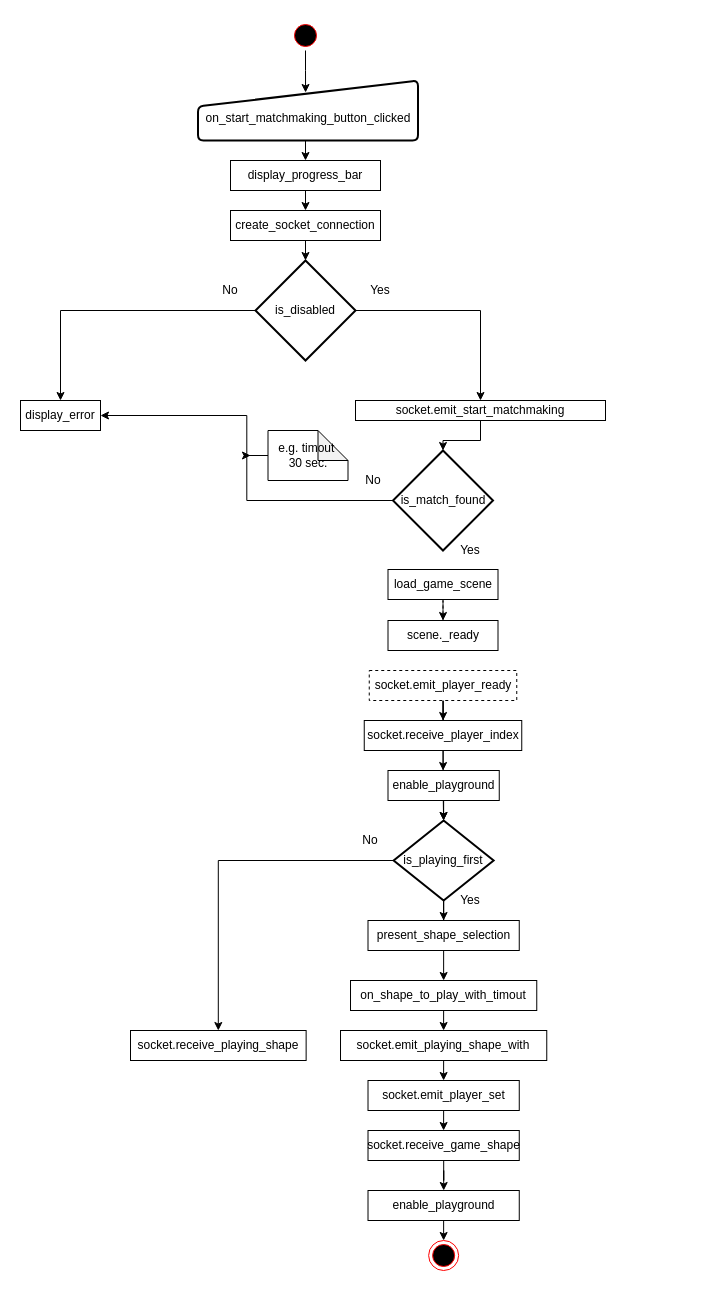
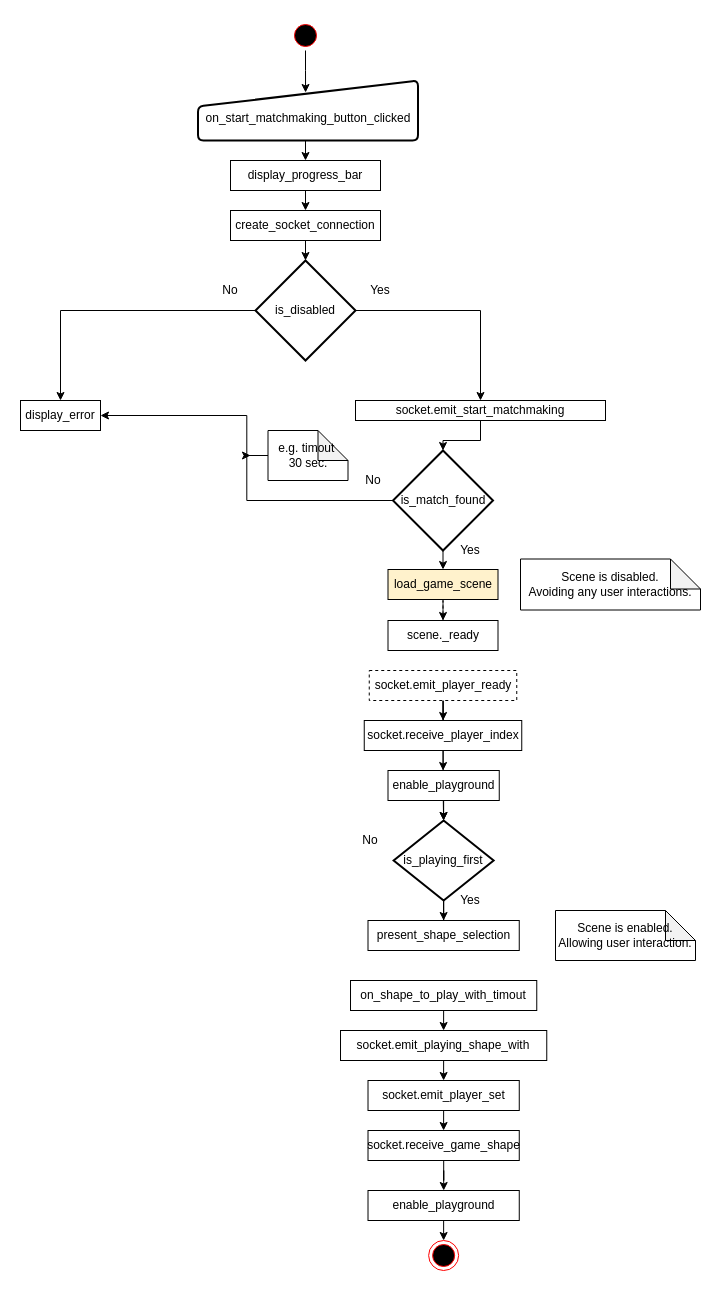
  <mxCell id="0" />
  <mxCell id="1" parent="0" />
  <mxCell id="2" style="edgeStyle=orthogonalEdgeStyle;rounded=0;orthogonalLoop=1;jettySize=auto;html=1;exitX=0.5;exitY=1;exitDx=0;exitDy=0;entryX=0.489;entryY=0.2;entryDx=0;entryDy=0;entryPerimeter=0;" edge="1" parent="1" source="3" target="10"><mxGeometry relative="1" as="geometry" /></mxCell>
  <mxCell id="3" value="" style="ellipse;html=1;shape=startState;fillColor=#000000;strokeColor=#ff0000;" vertex="1" parent="1"><mxGeometry x="290" y="20" width="30" height="30" as="geometry" /></mxCell>
  <mxCell id="4" value="" style="ellipse;html=1;shape=endState;fillColor=#000000;strokeColor=#ff0000;" vertex="1" parent="1"><mxGeometry x="428.14" y="1240" width="30" height="30" as="geometry" /></mxCell>
  <mxCell id="5" style="edgeStyle=orthogonalEdgeStyle;rounded=0;orthogonalLoop=1;jettySize=auto;html=1;exitX=0.5;exitY=1;exitDx=0;exitDy=0;entryX=0.5;entryY=0;entryDx=0;entryDy=0;" edge="1" parent="1"><mxGeometry relative="1" as="geometry"><mxPoint x="305" y="140" as="sourcePoint" /><mxPoint x="305" y="160" as="targetPoint" /></mxGeometry></mxCell>
  <mxCell id="6" style="edgeStyle=orthogonalEdgeStyle;rounded=0;orthogonalLoop=1;jettySize=auto;html=1;exitX=0.5;exitY=1;exitDx=0;exitDy=0;entryX=0.5;entryY=0;entryDx=0;entryDy=0;" edge="1" parent="1"><mxGeometry relative="1" as="geometry"><mxPoint x="305" y="190" as="sourcePoint" /><mxPoint x="305" y="210" as="targetPoint" /></mxGeometry></mxCell>
  <mxCell id="7" style="edgeStyle=orthogonalEdgeStyle;rounded=0;orthogonalLoop=1;jettySize=auto;html=1;exitX=0;exitY=0.5;exitDx=0;exitDy=0;exitPerimeter=0;" edge="1" parent="1" source="9" target="14"><mxGeometry relative="1" as="geometry" /></mxCell>
  <mxCell id="8" style="edgeStyle=orthogonalEdgeStyle;rounded=0;orthogonalLoop=1;jettySize=auto;html=1;exitX=1;exitY=0.5;exitDx=0;exitDy=0;exitPerimeter=0;entryX=0.5;entryY=0;entryDx=0;entryDy=0;" edge="1" parent="1" source="9" target="17"><mxGeometry relative="1" as="geometry" /></mxCell>
  <mxCell id="9" value="is_disabled" style="strokeWidth=2;html=1;shape=mxgraph.flowchart.decision;whiteSpace=wrap;" vertex="1" parent="1"><mxGeometry x="255" y="260" width="100" height="100" as="geometry" /></mxCell>
  <mxCell id="10" value="&lt;span style=&quot;white-space: normal&quot;&gt;&lt;br&gt;on_start_matchmaking_button_clicked&lt;/span&gt;" style="html=1;strokeWidth=2;shape=manualInput;whiteSpace=wrap;rounded=1;size=26;arcSize=11;" vertex="1" parent="1"><mxGeometry x="197.5" y="80" width="220" height="60" as="geometry" /></mxCell>
  <mxCell id="11" style="edgeStyle=orthogonalEdgeStyle;rounded=0;orthogonalLoop=1;jettySize=auto;html=1;exitX=0.5;exitY=1;exitDx=0;exitDy=0;entryX=0.5;entryY=0;entryDx=0;entryDy=0;entryPerimeter=0;" edge="1" parent="1" source="12" target="9"><mxGeometry relative="1" as="geometry" /></mxCell>
  <mxCell id="12" value="&lt;span style=&quot;white-space: normal&quot;&gt;create_socket_connection&lt;br&gt;&lt;/span&gt;" style="rounded=0;whiteSpace=wrap;html=1;" vertex="1" parent="1"><mxGeometry x="230" y="210" width="150" height="30" as="geometry" /></mxCell>
  <mxCell id="13" value="display_progress_bar&lt;span style=&quot;white-space: normal&quot;&gt;&lt;br&gt;&lt;/span&gt;" style="rounded=0;whiteSpace=wrap;html=1;" vertex="1" parent="1"><mxGeometry x="230" y="160" width="150" height="30" as="geometry" /></mxCell>
  <mxCell id="14" value="display_error" style="rounded=0;whiteSpace=wrap;html=1;" vertex="1" parent="1"><mxGeometry x="20" y="400" width="80" height="30" as="geometry" /></mxCell>
  <mxCell id="15" value="No" style="text;html=1;strokeColor=none;fillColor=none;align=center;verticalAlign=middle;whiteSpace=wrap;rounded=0;" vertex="1" parent="1"><mxGeometry x="210" y="280" width="40" height="20" as="geometry" /></mxCell>
  <mxCell id="16" style="edgeStyle=orthogonalEdgeStyle;rounded=0;orthogonalLoop=1;jettySize=auto;html=1;exitX=0.5;exitY=1;exitDx=0;exitDy=0;entryX=0.5;entryY=0;entryDx=0;entryDy=0;entryPerimeter=0;" edge="1" parent="1" source="17" target="21"><mxGeometry relative="1" as="geometry" /></mxCell>
  <mxCell id="17" value="&lt;span style=&quot;white-space: normal&quot;&gt;socket.emit_start_matchmaking&lt;br&gt;&lt;/span&gt;" style="rounded=0;whiteSpace=wrap;html=1;" vertex="1" parent="1"><mxGeometry x="355" y="400" width="250" height="20" as="geometry" /></mxCell>
  <mxCell id="18" value="Yes" style="text;html=1;strokeColor=none;fillColor=none;align=center;verticalAlign=middle;whiteSpace=wrap;rounded=0;" vertex="1" parent="1"><mxGeometry x="360" y="280" width="40" height="20" as="geometry" /></mxCell>
  <mxCell id="19" style="edgeStyle=orthogonalEdgeStyle;rounded=0;orthogonalLoop=1;jettySize=auto;html=1;exitX=0;exitY=0.5;exitDx=0;exitDy=0;exitPerimeter=0;entryX=1;entryY=0.5;entryDx=0;entryDy=0;" edge="1" parent="1" source="21" target="14"><mxGeometry relative="1" as="geometry" /></mxCell>
+ <mxCell id="20" style="edgeStyle=orthogonalEdgeStyle;rounded=0;orthogonalLoop=1;jettySize=auto;html=1;exitX=0.5;exitY=1;exitDx=0;exitDy=0;exitPerimeter=0;entryX=0.5;entryY=0;entryDx=0;entryDy=0;" edge="1" parent="1" source="21" target="26"><mxGeometry relative="1" as="geometry" /></mxCell>
  <mxCell id="21" value="is_match_found" style="strokeWidth=2;html=1;shape=mxgraph.flowchart.decision;whiteSpace=wrap;" vertex="1" parent="1"><mxGeometry x="392.5" y="450" width="100" height="100" as="geometry" /></mxCell>
  <mxCell id="22" value="No" style="text;html=1;strokeColor=none;fillColor=none;align=center;verticalAlign=middle;whiteSpace=wrap;rounded=0;" vertex="1" parent="1"><mxGeometry x="352.5" y="470" width="40" height="20" as="geometry" /></mxCell>
  <mxCell id="23" style="edgeStyle=orthogonalEdgeStyle;rounded=0;orthogonalLoop=1;jettySize=auto;html=1;" edge="1" parent="1" source="24"><mxGeometry relative="1" as="geometry"><mxPoint x="250" y="455" as="targetPoint" /></mxGeometry></mxCell>
  <mxCell id="24" value="e.g. timout&amp;nbsp;&lt;br&gt;30 sec." style="shape=note;whiteSpace=wrap;html=1;backgroundOutline=1;darkOpacity=0.05;" vertex="1" parent="1"><mxGeometry x="267.5" y="430" width="80" height="50" as="geometry" /></mxCell>
  <mxCell id="25" value="" style="edgeStyle=orthogonalEdgeStyle;rounded=0;orthogonalLoop=1;jettySize=auto;html=1;dashed=1;" edge="1" parent="1" source="26" target="27"><mxGeometry relative="1" as="geometry" /></mxCell>
- <mxCell id="26" value="&lt;span style=&quot;white-space: normal&quot;&gt;load_game_scene&lt;br&gt;&lt;/span&gt;" style="rounded=0;whiteSpace=wrap;html=1;" vertex="1" parent="1"><mxGeometry x="387.5" y="569" width="110" height="30" as="geometry" /></mxCell>
+ <mxCell id="26" value="&lt;span style=&quot;white-space: normal&quot;&gt;load_game_scene&lt;br&gt;&lt;/span&gt;" style="rounded=0;whiteSpace=wrap;html=1;fillColor=#fff2cc;" vertex="1" parent="1"><mxGeometry x="387.5" y="569" width="110" height="30" as="geometry" /></mxCell>
  <mxCell id="27" value="&lt;span style=&quot;white-space: normal&quot;&gt;scene._ready&lt;br&gt;&lt;/span&gt;" style="rounded=0;whiteSpace=wrap;html=1;" vertex="1" parent="1"><mxGeometry x="387.5" y="620" width="110" height="30" as="geometry" /></mxCell>
  <mxCell id="28" value="" style="edgeStyle=orthogonalEdgeStyle;rounded=0;orthogonalLoop=1;jettySize=auto;html=1;" edge="1" parent="1" source="29" target="32"><mxGeometry relative="1" as="geometry" /></mxCell>
  <mxCell id="29" value="&lt;span style=&quot;white-space: normal&quot;&gt;socket.emit_player_ready&lt;br&gt;&lt;/span&gt;" style="rounded=0;whiteSpace=wrap;html=1;dashed=1;" vertex="1" parent="1"><mxGeometry x="368.75" y="670" width="147.5" height="30" as="geometry" /></mxCell>
  <mxCell id="30" value="" style="edgeStyle=orthogonalEdgeStyle;rounded=0;orthogonalLoop=1;jettySize=auto;html=1;" edge="1" parent="1" source="32" target="34"><mxGeometry relative="1" as="geometry" /></mxCell>
  <mxCell id="31" value="" style="edgeStyle=orthogonalEdgeStyle;rounded=0;orthogonalLoop=1;jettySize=auto;html=1;" edge="1" parent="1" source="32" target="39"><mxGeometry relative="1" as="geometry" /></mxCell>
  <mxCell id="32" value="&lt;span style=&quot;white-space: normal&quot;&gt;socket.receive_player_index&lt;br&gt;&lt;/span&gt;" style="rounded=0;whiteSpace=wrap;html=1;" vertex="1" parent="1"><mxGeometry x="363.75" y="720" width="157.5" height="30" as="geometry" /></mxCell>
  <mxCell id="33" style="edgeStyle=orthogonalEdgeStyle;rounded=0;orthogonalLoop=1;jettySize=auto;html=1;exitX=0.5;exitY=1;exitDx=0;exitDy=0;entryX=0.5;entryY=0;entryDx=0;entryDy=0;entryPerimeter=0;" edge="1" parent="1" source="34" target="39"><mxGeometry relative="1" as="geometry" /></mxCell>
  <mxCell id="34" value="&lt;span style=&quot;white-space: normal&quot;&gt;enable_playground&lt;br&gt;&lt;/span&gt;" style="rounded=0;whiteSpace=wrap;html=1;" vertex="1" parent="1"><mxGeometry x="387.5" y="770" width="111.25" height="30" as="geometry" /></mxCell>
  <mxCell id="35" value="Yes" style="text;html=1;strokeColor=none;fillColor=none;align=center;verticalAlign=middle;whiteSpace=wrap;rounded=0;" vertex="1" parent="1"><mxGeometry x="450" y="540" width="40" height="20" as="geometry" /></mxCell>
+ <mxCell id="36" value="Scene is disabled.&lt;br&gt;Avoiding any user interactions." style="shape=note;whiteSpace=wrap;html=1;backgroundOutline=1;darkOpacity=0.05;" vertex="1" parent="1"><mxGeometry x="520" y="558.5" width="180" height="51" as="geometry" /></mxCell>
  <mxCell id="37" style="edgeStyle=orthogonalEdgeStyle;rounded=0;orthogonalLoop=1;jettySize=auto;html=1;entryX=0.5;entryY=0;entryDx=0;entryDy=0;" edge="1" parent="1" source="39" target="41"><mxGeometry relative="1" as="geometry" /></mxCell>
- <mxCell id="38" style="edgeStyle=orthogonalEdgeStyle;rounded=0;orthogonalLoop=1;jettySize=auto;html=1;exitX=0;exitY=0.5;exitDx=0;exitDy=0;exitPerimeter=0;" edge="1" parent="1" source="39" target="52"><mxGeometry relative="1" as="geometry" /></mxCell>
  <mxCell id="39" value="is_playing_first" style="strokeWidth=2;html=1;shape=mxgraph.flowchart.decision;whiteSpace=wrap;" vertex="1" parent="1"><mxGeometry x="393.13" y="820" width="100" height="80" as="geometry" /></mxCell>
- <mxCell id="40" style="edgeStyle=orthogonalEdgeStyle;rounded=0;orthogonalLoop=1;jettySize=auto;html=1;exitX=0.5;exitY=1;exitDx=0;exitDy=0;entryX=0.5;entryY=0;entryDx=0;entryDy=0;" edge="1" parent="1" source="41" target="43"><mxGeometry relative="1" as="geometry" /></mxCell>
  <mxCell id="41" value="&lt;span style=&quot;white-space: normal&quot;&gt;present_shape_selection&lt;br&gt;&lt;/span&gt;" style="rounded=0;whiteSpace=wrap;html=1;" vertex="1" parent="1"><mxGeometry x="367.5" y="920" width="151.25" height="30" as="geometry" /></mxCell>
  <mxCell id="42" style="edgeStyle=orthogonalEdgeStyle;rounded=0;orthogonalLoop=1;jettySize=auto;html=1;exitX=0.5;exitY=1;exitDx=0;exitDy=0;" edge="1" parent="1" source="43" target="45"><mxGeometry relative="1" as="geometry" /></mxCell>
  <mxCell id="43" value="&lt;span style=&quot;white-space: normal&quot;&gt;on_shape_to_play_with_timout&lt;br&gt;&lt;/span&gt;" style="rounded=0;whiteSpace=wrap;html=1;" vertex="1" parent="1"><mxGeometry x="350.01" y="980" width="186.25" height="30" as="geometry" /></mxCell>
  <mxCell id="44" style="edgeStyle=orthogonalEdgeStyle;rounded=0;orthogonalLoop=1;jettySize=auto;html=1;exitX=0.5;exitY=1;exitDx=0;exitDy=0;" edge="1" parent="1" source="45" target="47"><mxGeometry relative="1" as="geometry" /></mxCell>
  <mxCell id="45" value="&lt;span style=&quot;white-space: normal&quot;&gt;socket.emit_playing_shape_with&lt;br&gt;&lt;/span&gt;" style="rounded=0;whiteSpace=wrap;html=1;" vertex="1" parent="1"><mxGeometry x="340.01" y="1030" width="206.25" height="30" as="geometry" /></mxCell>
  <mxCell id="46" style="edgeStyle=orthogonalEdgeStyle;rounded=0;orthogonalLoop=1;jettySize=auto;html=1;exitX=0.5;exitY=1;exitDx=0;exitDy=0;" edge="1" parent="1" source="47" target="49"><mxGeometry relative="1" as="geometry" /></mxCell>
  <mxCell id="47" value="&lt;span style=&quot;white-space: normal&quot;&gt;socket.emit_player_set&lt;br&gt;&lt;/span&gt;" style="rounded=0;whiteSpace=wrap;html=1;" vertex="1" parent="1"><mxGeometry x="367.51" y="1080" width="151.25" height="30" as="geometry" /></mxCell>
  <mxCell id="48" value="" style="edgeStyle=orthogonalEdgeStyle;rounded=0;orthogonalLoop=1;jettySize=auto;html=1;" edge="1" parent="1" source="49" target="51"><mxGeometry relative="1" as="geometry" /></mxCell>
  <mxCell id="49" value="&lt;span style=&quot;white-space: normal&quot;&gt;socket.receive_game_shape&lt;br&gt;&lt;/span&gt;" style="rounded=0;whiteSpace=wrap;html=1;" vertex="1" parent="1"><mxGeometry x="367.51" y="1130" width="151.25" height="30" as="geometry" /></mxCell>
  <mxCell id="50" style="edgeStyle=orthogonalEdgeStyle;rounded=0;orthogonalLoop=1;jettySize=auto;html=1;exitX=0.5;exitY=1;exitDx=0;exitDy=0;entryX=0.5;entryY=0;entryDx=0;entryDy=0;" edge="1" parent="1" source="51" target="4"><mxGeometry relative="1" as="geometry" /></mxCell>
  <mxCell id="51" value="&lt;span style=&quot;white-space: normal&quot;&gt;enable_playground&lt;br&gt;&lt;/span&gt;" style="rounded=0;whiteSpace=wrap;html=1;" vertex="1" parent="1"><mxGeometry x="367.51" y="1190" width="151.25" height="30" as="geometry" /></mxCell>
- <mxCell id="52" value="&lt;span style=&quot;white-space: normal&quot;&gt;socket.receive_playing_shape&lt;br&gt;&lt;/span&gt;" style="rounded=0;whiteSpace=wrap;html=1;" vertex="1" parent="1"><mxGeometry x="130" y="1030" width="175.63" height="30" as="geometry" /></mxCell>
  <mxCell id="53" value="No" style="text;html=1;strokeColor=none;fillColor=none;align=center;verticalAlign=middle;whiteSpace=wrap;rounded=0;" vertex="1" parent="1"><mxGeometry x="350.01" y="830" width="40" height="20" as="geometry" /></mxCell>
  <mxCell id="54" value="Yes" style="text;html=1;strokeColor=none;fillColor=none;align=center;verticalAlign=middle;whiteSpace=wrap;rounded=0;" vertex="1" parent="1"><mxGeometry x="450" y="890" width="40" height="20" as="geometry" /></mxCell>
+ <mxCell id="55" value="Scene is enabled.&lt;br&gt;Allowing user interaction." style="shape=note;whiteSpace=wrap;html=1;backgroundOutline=1;darkOpacity=0.05;" vertex="1" parent="1"><mxGeometry x="555" y="910" width="140" height="50" as="geometry" /></mxCell>
